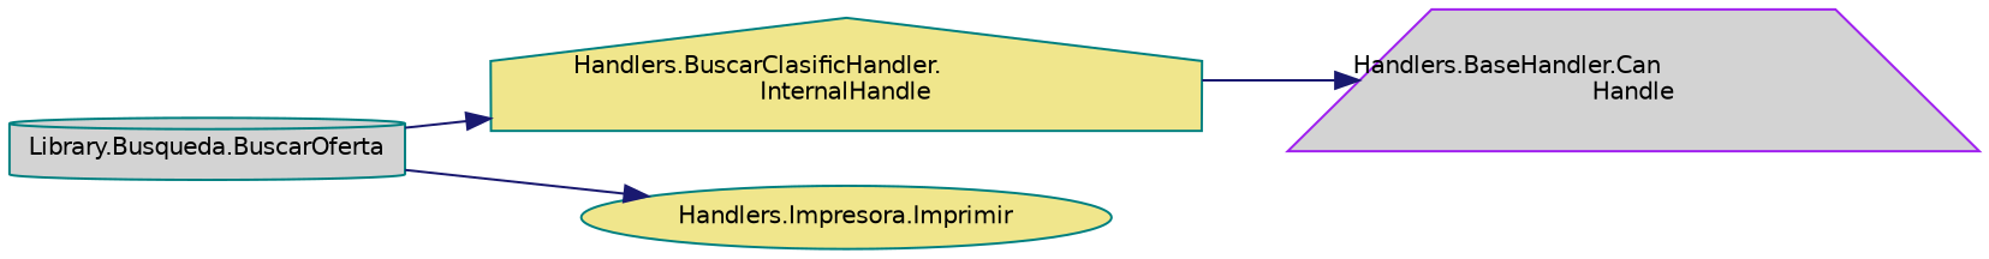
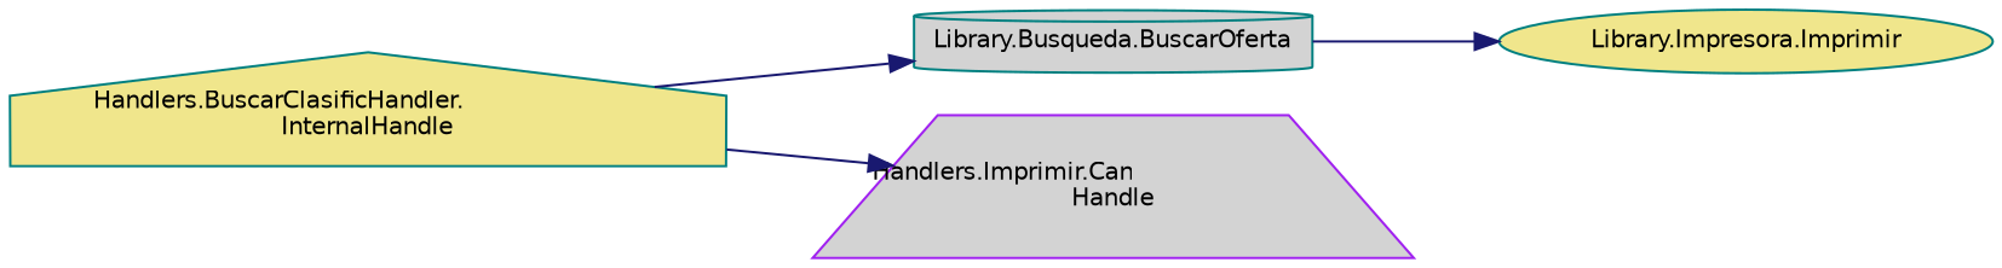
  digraph {
    rankdir=LR
    node [color=teal fillcolor=khaki fontname=Helvetica fontsize=10 style=filled]
    edge [color=midnightblue fontname=Helvetica fontsize=10 labelfontname=Helvetica labelfontsize=10 style=solid]
    n1 [fontcolor=black height=0.2 label="Handlers.BuscarClasificHandler.\lInternalHandle" shape=house width=0.4]
    n2 [fillcolor=lightgrey height=0.2 label="Library.Busqueda.BuscarOferta" shape=cylinder width=0.4]
-   n3 [color=purple fillcolor=lightgrey height=0.2 label="Handlers.BaseHandler.Can\lHandle" shape=trapezium width=0.4]
-   n4 [height=0.2 label="Handlers.Impresora.Imprimir" shape=ellipse width=0.4]
-   n2 -> n1
+   n3 [color=purple fillcolor=lightgrey height=0.2 label="Handlers.Imprimir.Can\lHandle" shape=trapezium width=0.4]
+   n4 [height=0.2 label="Library.Impresora.Imprimir" shape=ellipse width=0.4]
+   n1 -> n2
    n1 -> n3
    n2 -> n4
  }
